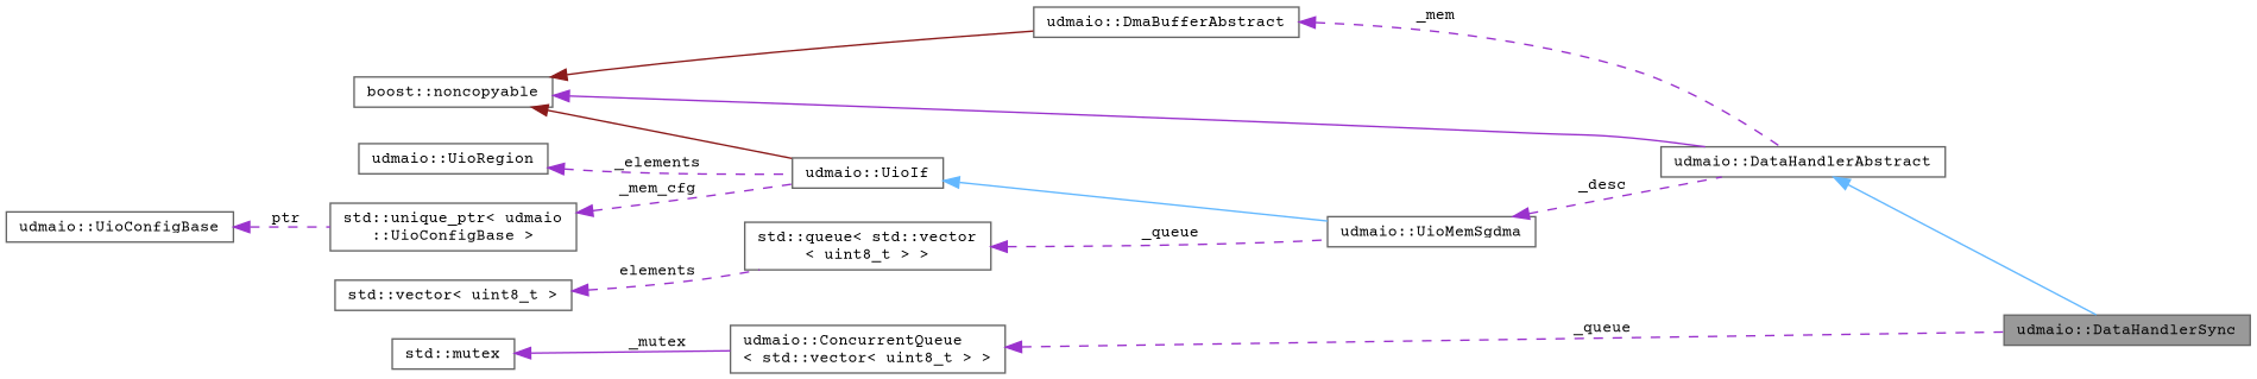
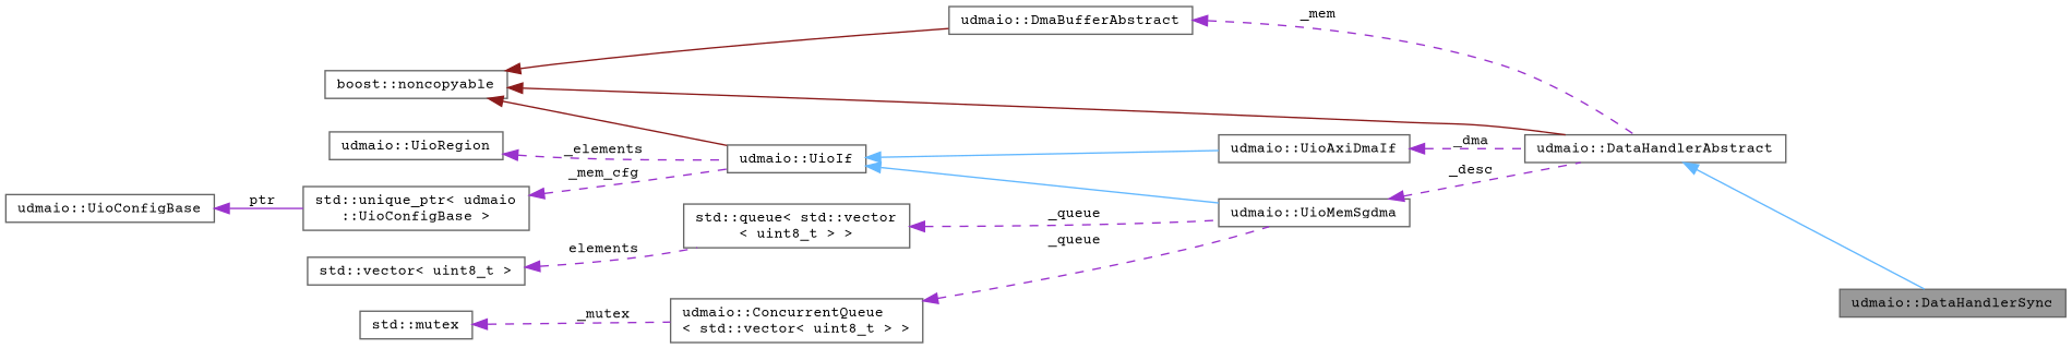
  digraph {
    fontname="Courier Prime"
    rankdir=LR
    node [color=gray40 fillcolor=white fontname="Courier Prime" fontsize=10 shape=box style=filled]
    edge [color=darkorchid3 dir=back fontname="Courier Prime" fontsize=10 labelfontname=Helvetica labelfontsize=10 style=dashed]
    n1 [fillcolor=grey60 fontcolor=black height=0.2 label="udmaio::DataHandlerSync" width=0.4]
    n2 [height=0.2 label="udmaio::DataHandlerAbstract" width=0.4]
    n3 [height=0.2 label="boost::noncopyable" width=0.4]
    n4 [height=0.2 label="udmaio::UioIf" width=0.4]
    n5 [height=0.2 label="udmaio::DmaBufferAbstract" width=0.4]
+   n6 [height=0.2 label="udmaio::UioAxiDmaIf" width=0.4]
    n7 [height=0.2 label="udmaio::UioMemSgdma" width=0.4]
    n8 [height=0.2 label="std::unique_ptr\< udmaio\l::UioConfigBase \>" width=0.4]
    n9 [height=0.2 label="udmaio::UioConfigBase" width=0.4]
    n10 [height=0.2 label="udmaio::UioRegion" width=0.4]
    n11 [height=0.2 label="udmaio::ConcurrentQueue\l\< std::vector\< uint8_t \> \>" width=0.4]
    n12 [height=0.2 label="std::queue\< std::vector\l\< uint8_t \> \>" width=0.4]
    n13 [height=0.2 label="std::vector\< uint8_t \>" width=0.4]
    n14 [height=0.2 label="std::mutex" width=0.4]
    n2 -> n1 [color=steelblue1 style=solid]
-   n3 -> n2 [style=solid]
+   n3 -> n2 [color=firebrick4 style=solid]
    n3 -> n4 [color=firebrick4 style=solid]
    n3 -> n5 [color=firebrick4 style=solid]
+   n4 -> n6 [color=steelblue1 style=solid]
    n4 -> n7 [color=steelblue1 style=solid]
    n5 -> n2 [label=" _mem"]
+   n6 -> n2 [label=" _dma"]
    n7 -> n2 [label=" _desc"]
    n8 -> n4 [label=" _mem_cfg"]
-   n9 -> n8 [label=" ptr"]
+   n9 -> n8 [label=" ptr" style=solid]
    n10 -> n4 [label=" _elements"]
-   n11 -> n1 [label=" _queue"]
+   n11 -> n7 [label=" _queue"]
    n12 -> n7 [label=" _queue"]
    n13 -> n12 [label=" elements"]
-   n14 -> n11 [label=" _mutex" style=solid]
+   n14 -> n11 [label=" _mutex"]
  }
